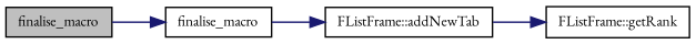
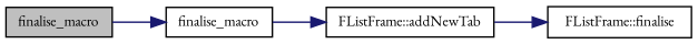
  digraph {
    rankdir=LR
    fontname="EB Garamond"
    node [color=black fillcolor=white fontname="EB Garamond" fontsize=10 shape=record style=filled]
    edge [color=midnightblue fontname="EB Garamond" fontsize=10 labelfontname=Helvetica labelfontsize=10 style=solid]
    n1 [fillcolor=grey75 fontcolor=black height=0.2 label=finalise_macro width=0.4]
    n2 [height=0.2 label=finalise_macro width=0.4]
    n3 [height=0.2 label="FListFrame::addNewTab" width=0.4]
-   n4 [height=0.2 label="FListFrame::getRank" width=0.4]
+   n4 [height=0.2 label="FListFrame::finalise" width=0.4]
    n1 -> n2
    n2 -> n3
    n3 -> n4
  }
